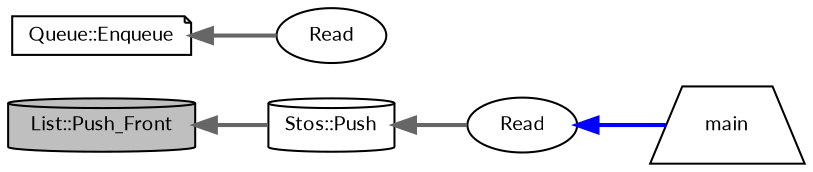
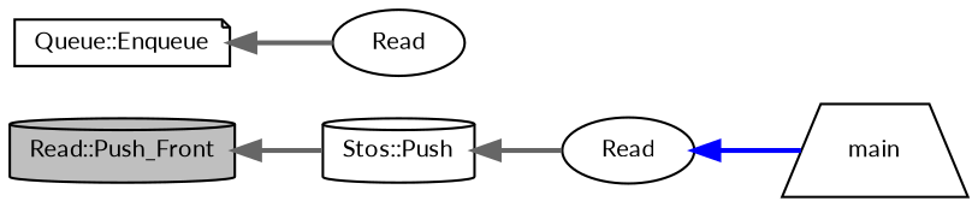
  digraph {
    fontname=Lato
    rankdir=LR
    node [color=black fillcolor=white fontname=Lato fontsize=10 shape=cylinder style=filled]
    edge [color=gray40 dir=back fontname=Lato fontsize=10 labelfontname=Helvetica labelfontsize=10 style=bold]
-   n1 [fillcolor=grey75 fontcolor=black height=0.2 label="List::Push_Front" width=0.4]
+   n1 [fillcolor=grey75 fontcolor=black height=0.2 label="Read::Push_Front" width=0.4]
    n2 [height=0.2 label="Stos::Push" width=0.4]
    n3 [height=0.2 label="Queue::Enqueue" shape=note width=0.4]
    n4 [height=0.2 label=Read shape=ellipse width=0.4]
    n5 [height=0.2 label=Read shape=ellipse width=0.4]
    n6 [height=0.2 label=main shape=trapezium width=0.4]
    n1 -> n2
    n2 -> n5
    n3 -> n4
    n5 -> n6 [color=blue]
  }
